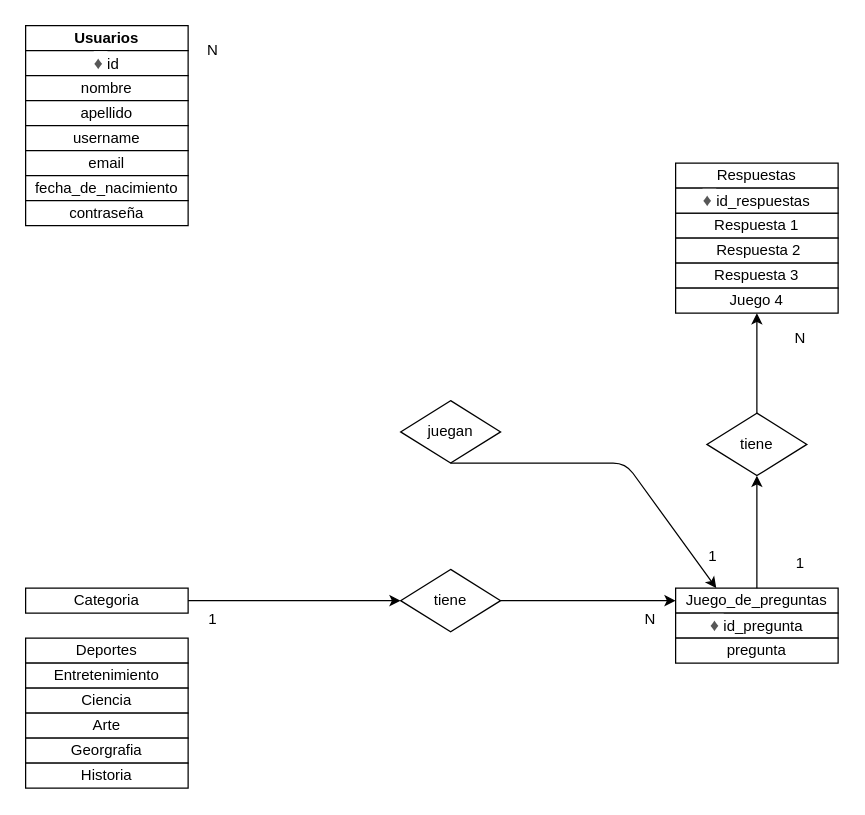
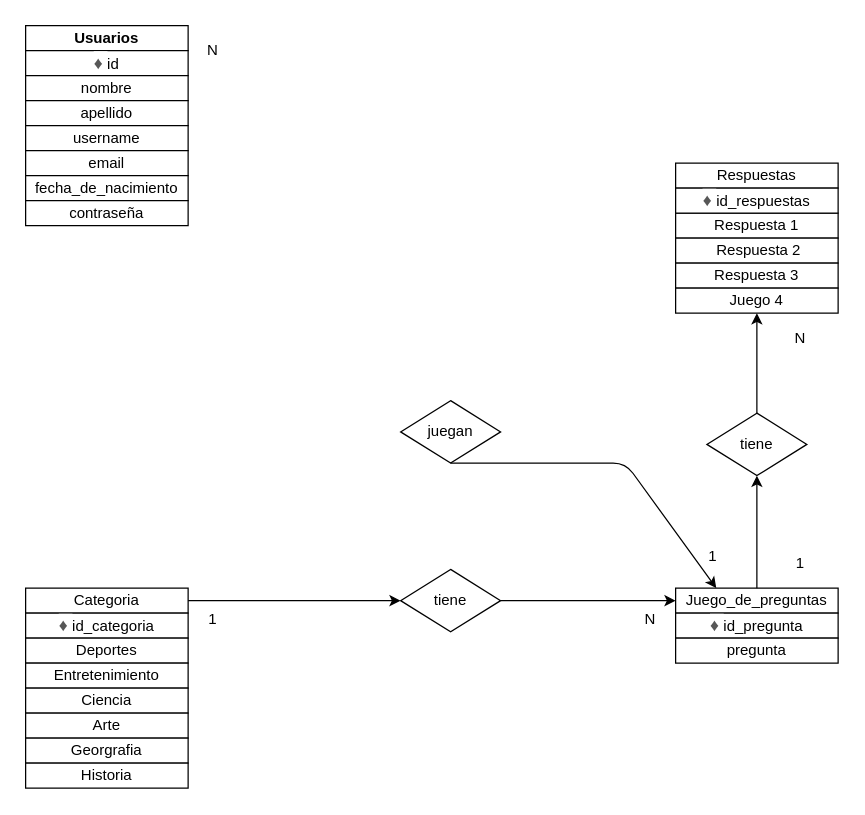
  <mxCell id="0" />
  <mxCell id="1" parent="0" />
  <mxCell id="2" value="&lt;b&gt;Usuarios&lt;/b&gt;" style="rounded=0;whiteSpace=wrap;html=1;" parent="1" vertex="1"><mxGeometry x="20" y="20" width="130" height="20" as="geometry" /></mxCell>
  <mxCell id="3" value="&lt;span style=&quot;color: rgb(87 , 87 , 87) ; font-family: &amp;#34;lato&amp;#34; , &amp;#34;roboto&amp;#34; , &amp;#34;helvetica&amp;#34; , &amp;#34;helvetica neue&amp;#34; , &amp;#34;arial&amp;#34; , sans-serif ; font-size: 14px ; background-color: rgb(255 , 255 , 255)&quot;&gt;♦&amp;nbsp;&lt;/span&gt;id" style="rounded=0;whiteSpace=wrap;html=1;" parent="1" vertex="1"><mxGeometry x="20" y="40" width="130" height="20" as="geometry" /></mxCell>
  <mxCell id="4" value="nombre" style="rounded=0;whiteSpace=wrap;html=1;" parent="1" vertex="1"><mxGeometry x="20" y="60" width="130" height="20" as="geometry" /></mxCell>
  <mxCell id="5" value="apellido" style="rounded=0;whiteSpace=wrap;html=1;" parent="1" vertex="1"><mxGeometry x="20" y="80" width="130" height="20" as="geometry" /></mxCell>
  <mxCell id="6" value="username" style="rounded=0;whiteSpace=wrap;html=1;" parent="1" vertex="1"><mxGeometry x="20" y="100" width="130" height="20" as="geometry" /></mxCell>
  <mxCell id="7" value="email" style="rounded=0;whiteSpace=wrap;html=1;" parent="1" vertex="1"><mxGeometry x="20" y="120" width="130" height="20" as="geometry" /></mxCell>
  <mxCell id="8" value="fecha_de_nacimiento" style="rounded=0;whiteSpace=wrap;html=1;" parent="1" vertex="1"><mxGeometry x="20" y="140" width="130" height="20" as="geometry" /></mxCell>
  <mxCell id="9" value="contraseña" style="rounded=0;whiteSpace=wrap;html=1;" parent="1" vertex="1"><mxGeometry x="20" y="160" width="130" height="20" as="geometry" /></mxCell>
  <mxCell id="10" value="Categoria" style="rounded=0;whiteSpace=wrap;html=1;" parent="1" vertex="1"><mxGeometry x="20" y="470" width="130" height="20" as="geometry" /></mxCell>
+ <mxCell id="11" value="&lt;span style=&quot;color: rgb(87 , 87 , 87) ; font-family: &amp;#34;lato&amp;#34; , &amp;#34;roboto&amp;#34; , &amp;#34;helvetica&amp;#34; , &amp;#34;helvetica neue&amp;#34; , &amp;#34;arial&amp;#34; , sans-serif ; font-size: 14px ; background-color: rgb(255 , 255 , 255)&quot;&gt;♦&amp;nbsp;&lt;/span&gt;id_categoria" style="rounded=0;whiteSpace=wrap;html=1;" parent="1" vertex="1"><mxGeometry x="20" y="490" width="130" height="20" as="geometry" /></mxCell>
  <mxCell id="12" value="Deportes" style="rounded=0;whiteSpace=wrap;html=1;" parent="1" vertex="1"><mxGeometry x="20" y="510" width="130" height="20" as="geometry" /></mxCell>
  <mxCell id="13" value="Entretenimiento" style="rounded=0;whiteSpace=wrap;html=1;" parent="1" vertex="1"><mxGeometry x="20" y="530" width="130" height="20" as="geometry" /></mxCell>
  <mxCell id="14" value="Ciencia" style="rounded=0;whiteSpace=wrap;html=1;" parent="1" vertex="1"><mxGeometry x="20" y="550" width="130" height="20" as="geometry" /></mxCell>
  <mxCell id="15" value="Arte" style="rounded=0;whiteSpace=wrap;html=1;" parent="1" vertex="1"><mxGeometry x="20" y="570" width="130" height="20" as="geometry" /></mxCell>
  <mxCell id="16" value="Georgrafia" style="rounded=0;whiteSpace=wrap;html=1;" parent="1" vertex="1"><mxGeometry x="20" y="590" width="130" height="20" as="geometry" /></mxCell>
  <mxCell id="17" value="Juego_de_preguntas" style="rounded=0;whiteSpace=wrap;html=1;" parent="1" vertex="1"><mxGeometry x="540" y="470" width="130" height="20" as="geometry" /></mxCell>
  <mxCell id="18" value="&lt;span style=&quot;color: rgb(87 , 87 , 87) ; font-family: &amp;#34;lato&amp;#34; , &amp;#34;roboto&amp;#34; , &amp;#34;helvetica&amp;#34; , &amp;#34;helvetica neue&amp;#34; , &amp;#34;arial&amp;#34; , sans-serif ; font-size: 14px ; background-color: rgb(255 , 255 , 255)&quot;&gt;♦&amp;nbsp;&lt;/span&gt;id_pregunta" style="rounded=0;whiteSpace=wrap;html=1;" parent="1" vertex="1"><mxGeometry x="540" y="490" width="130" height="20" as="geometry" /></mxCell>
  <mxCell id="19" value="Respuestas" style="rounded=0;whiteSpace=wrap;html=1;" parent="1" vertex="1"><mxGeometry x="540" y="130" width="130" height="20" as="geometry" /></mxCell>
  <mxCell id="20" value="Respuesta 1" style="rounded=0;whiteSpace=wrap;html=1;" parent="1" vertex="1"><mxGeometry x="540" y="170" width="130" height="20" as="geometry" /></mxCell>
  <mxCell id="21" value="&amp;nbsp;Respuesta 2" style="rounded=0;whiteSpace=wrap;html=1;" parent="1" vertex="1"><mxGeometry x="540" y="190" width="130" height="20" as="geometry" /></mxCell>
  <mxCell id="22" value="Respuesta 3" style="rounded=0;whiteSpace=wrap;html=1;" parent="1" vertex="1"><mxGeometry x="540" y="210" width="130" height="20" as="geometry" /></mxCell>
  <mxCell id="23" value="Juego 4" style="rounded=0;whiteSpace=wrap;html=1;" parent="1" vertex="1"><mxGeometry x="540" y="230" width="130" height="20" as="geometry" /></mxCell>
  <mxCell id="24" value="" style="endArrow=classic;html=1;exitX=1;exitY=0.5;exitDx=0;exitDy=0;entryX=0;entryY=0.5;entryDx=0;entryDy=0;" parent="1" source="10" target="27" edge="1"><mxGeometry width="50" height="50" relative="1" as="geometry"><mxPoint x="20" y="680" as="sourcePoint" /><mxPoint x="260" y="440" as="targetPoint" /></mxGeometry></mxCell>
  <mxCell id="25" value="1" style="text;html=1;strokeColor=none;fillColor=none;align=center;verticalAlign=middle;whiteSpace=wrap;rounded=0;" parent="1" vertex="1"><mxGeometry x="150" y="485" width="40" height="20" as="geometry" /></mxCell>
  <mxCell id="26" value="N" style="text;html=1;strokeColor=none;fillColor=none;align=center;verticalAlign=middle;whiteSpace=wrap;rounded=0;" parent="1" vertex="1"><mxGeometry x="500" y="485" width="40" height="20" as="geometry" /></mxCell>
  <mxCell id="27" value="tiene" style="rhombus;whiteSpace=wrap;html=1;" parent="1" vertex="1"><mxGeometry x="320" y="455" width="80" height="50" as="geometry" /></mxCell>
  <mxCell id="28" value="" style="endArrow=classic;html=1;entryX=0;entryY=0.5;entryDx=0;entryDy=0;" parent="1" target="17" edge="1"><mxGeometry width="50" height="50" relative="1" as="geometry"><mxPoint x="400" y="480" as="sourcePoint" /><mxPoint x="450" y="430" as="targetPoint" /></mxGeometry></mxCell>
  <mxCell id="29" value="tiene" style="rhombus;whiteSpace=wrap;html=1;" parent="1" vertex="1"><mxGeometry x="565" y="330" width="80" height="50" as="geometry" /></mxCell>
  <mxCell id="30" value="" style="endArrow=classic;html=1;entryX=0.5;entryY=1;entryDx=0;entryDy=0;exitX=0.5;exitY=0;exitDx=0;exitDy=0;" parent="1" source="17" target="29" edge="1"><mxGeometry width="50" height="50" relative="1" as="geometry"><mxPoint x="610" y="470" as="sourcePoint" /><mxPoint x="660" y="420" as="targetPoint" /></mxGeometry></mxCell>
  <mxCell id="31" value="" style="endArrow=classic;html=1;exitX=0.5;exitY=0;exitDx=0;exitDy=0;entryX=0.5;entryY=1;entryDx=0;entryDy=0;" parent="1" source="29" target="23" edge="1"><mxGeometry width="50" height="50" relative="1" as="geometry"><mxPoint x="20" y="680" as="sourcePoint" /><mxPoint x="70" y="630" as="targetPoint" /></mxGeometry></mxCell>
  <mxCell id="32" value="1" style="text;html=1;strokeColor=none;fillColor=none;align=center;verticalAlign=middle;whiteSpace=wrap;rounded=0;" parent="1" vertex="1"><mxGeometry x="620" y="440" width="40" height="20" as="geometry" /></mxCell>
  <mxCell id="33" value="N" style="text;html=1;strokeColor=none;fillColor=none;align=center;verticalAlign=middle;whiteSpace=wrap;rounded=0;" parent="1" vertex="1"><mxGeometry x="620" y="260" width="40" height="20" as="geometry" /></mxCell>
  <mxCell id="34" value="juegan" style="rhombus;whiteSpace=wrap;html=1;" parent="1" vertex="1"><mxGeometry x="320" y="320" width="80" height="50" as="geometry" /></mxCell>
  <mxCell id="35" value="" style="endArrow=classic;html=1;exitX=0.5;exitY=1;exitDx=0;exitDy=0;entryX=0.25;entryY=0;entryDx=0;entryDy=0;" parent="1" source="34" target="17" edge="1"><mxGeometry width="50" height="50" relative="1" as="geometry"><mxPoint x="20" y="680" as="sourcePoint" /><mxPoint x="70" y="630" as="targetPoint" /><Array as="points"><mxPoint x="500" y="370" /></Array></mxGeometry></mxCell>
  <mxCell id="36" value="N" style="text;html=1;strokeColor=none;fillColor=none;align=center;verticalAlign=middle;whiteSpace=wrap;rounded=0;" parent="1" vertex="1"><mxGeometry x="150" y="30" width="40" height="20" as="geometry" /></mxCell>
  <mxCell id="37" value="1" style="text;html=1;strokeColor=none;fillColor=none;align=center;verticalAlign=middle;whiteSpace=wrap;rounded=0;" parent="1" vertex="1"><mxGeometry x="550" y="435" width="40" height="20" as="geometry" /></mxCell>
  <mxCell id="38" value="pregunta" style="rounded=0;whiteSpace=wrap;html=1;" parent="1" vertex="1"><mxGeometry x="540" y="510" width="130" height="20" as="geometry" /></mxCell>
  <mxCell id="39" value="&lt;span style=&quot;color: rgb(87 , 87 , 87) ; font-family: &amp;#34;lato&amp;#34; , &amp;#34;roboto&amp;#34; , &amp;#34;helvetica&amp;#34; , &amp;#34;helvetica neue&amp;#34; , &amp;#34;arial&amp;#34; , sans-serif ; font-size: 14px ; background-color: rgb(255 , 255 , 255)&quot;&gt;♦&amp;nbsp;&lt;/span&gt;id_respuestas" style="rounded=0;whiteSpace=wrap;html=1;" parent="1" vertex="1"><mxGeometry x="540" y="150" width="130" height="20" as="geometry" /></mxCell>
  <mxCell id="40" value="Historia" style="rounded=0;whiteSpace=wrap;html=1;" parent="1" vertex="1"><mxGeometry x="20" y="610" width="130" height="20" as="geometry" /></mxCell>
